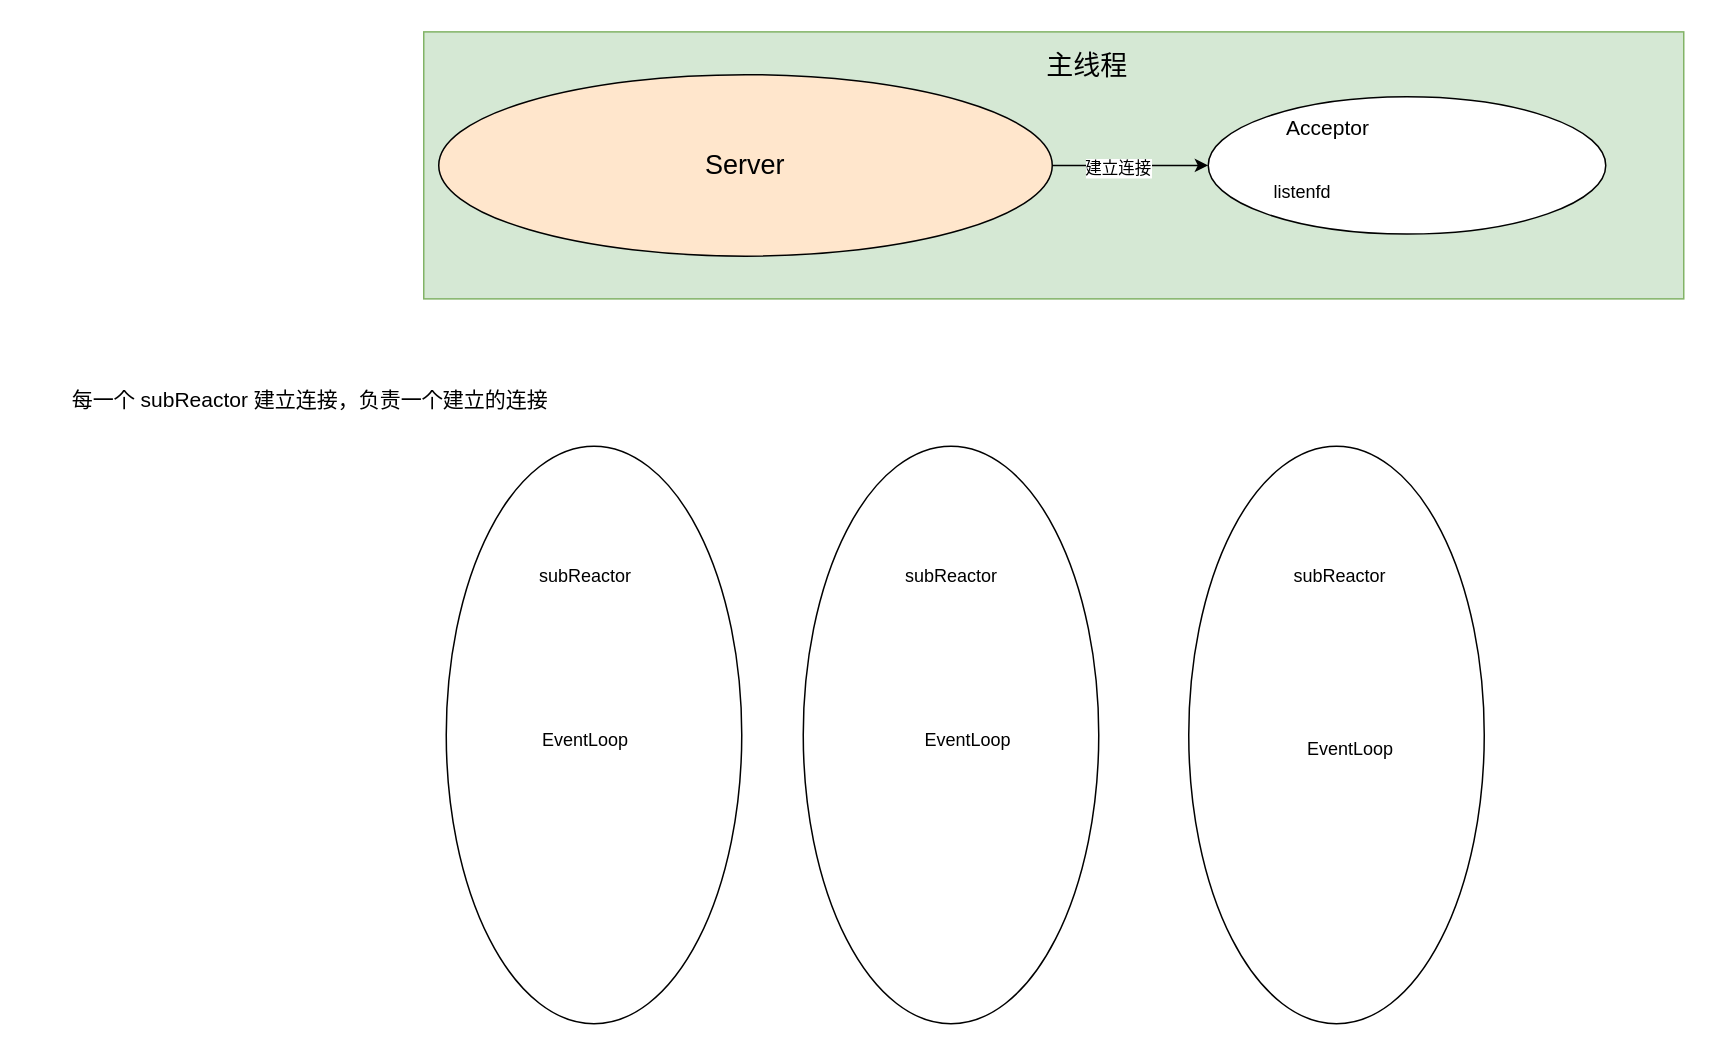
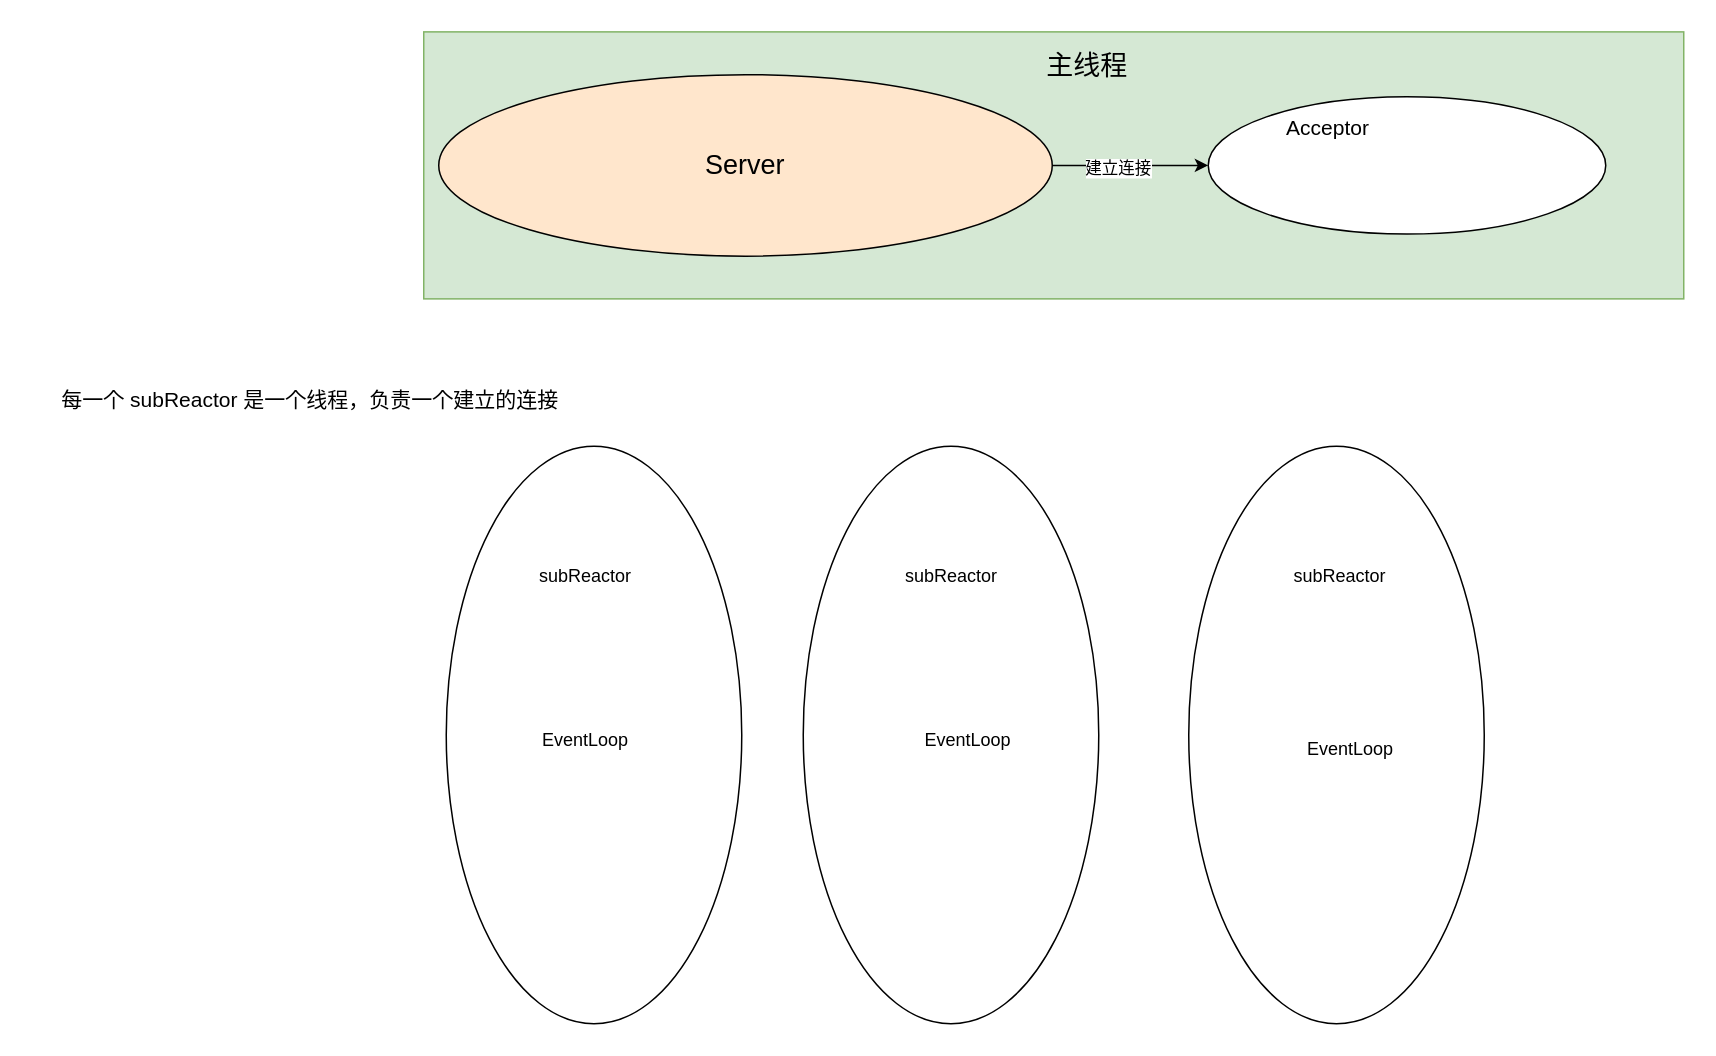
  <mxCell id="0" />
  <mxCell id="1" parent="0" />
  <mxCell id="2" value="" style="rounded=0;whiteSpace=wrap;html=1;fillColor=#d5e8d4;strokeColor=#82b366;" vertex="1" parent="1"><mxGeometry x="282" y="20.75" width="840" height="178" as="geometry" /></mxCell>
  <mxCell id="3" style="edgeStyle=orthogonalEdgeStyle;rounded=0;orthogonalLoop=1;jettySize=auto;html=1;entryX=0;entryY=0.5;entryDx=0;entryDy=0;" edge="1" parent="1" source="5" target="6"><mxGeometry relative="1" as="geometry"><mxPoint x="797" y="109.75" as="targetPoint" /></mxGeometry></mxCell>
  <mxCell id="4" value="建立连接" style="edgeLabel;html=1;align=center;verticalAlign=middle;resizable=0;points=[];" vertex="1" connectable="0" parent="3"><mxGeometry x="-0.173" y="-2" relative="1" as="geometry"><mxPoint as="offset" /></mxGeometry></mxCell>
  <mxCell id="5" value="&lt;font style=&quot;font-size: 18px;&quot;&gt;Server&lt;/font&gt;" style="ellipse;whiteSpace=wrap;html=1;fillColor=#ffe6cc;" vertex="1" parent="1"><mxGeometry x="292" y="49.25" width="409" height="121" as="geometry" /></mxCell>
  <mxCell id="6" value="" style="ellipse;whiteSpace=wrap;html=1;" vertex="1" parent="1"><mxGeometry x="805" y="64" width="265" height="91.5" as="geometry" /></mxCell>
- <mxCell id="7" value="listenfd" style="text;html=1;strokeColor=none;fillColor=none;align=center;verticalAlign=middle;whiteSpace=wrap;rounded=0;" vertex="1" parent="1"><mxGeometry x="838" y="113" width="60" height="30" as="geometry" /></mxCell>
  <mxCell id="8" value="&lt;font style=&quot;font-size: 14px;&quot;&gt;Acceptor&lt;/font&gt;" style="text;html=1;strokeColor=none;fillColor=none;align=center;verticalAlign=middle;whiteSpace=wrap;rounded=0;" vertex="1" parent="1"><mxGeometry x="855" y="70" width="60" height="30" as="geometry" /></mxCell>
  <mxCell id="9" value="&lt;font style=&quot;font-size: 18px;&quot;&gt;主线程&lt;/font&gt;" style="text;html=1;strokeColor=none;fillColor=none;align=center;verticalAlign=middle;whiteSpace=wrap;rounded=0;" vertex="1" parent="1"><mxGeometry x="690" y="31" width="69" height="25" as="geometry" /></mxCell>
  <mxCell id="10" value="" style="ellipse;whiteSpace=wrap;html=1;" vertex="1" parent="1"><mxGeometry x="297" y="297" width="197" height="385" as="geometry" /></mxCell>
  <mxCell id="11" value="" style="ellipse;whiteSpace=wrap;html=1;" vertex="1" parent="1"><mxGeometry x="535" y="297" width="197" height="385" as="geometry" /></mxCell>
  <mxCell id="12" value="" style="ellipse;whiteSpace=wrap;html=1;" vertex="1" parent="1"><mxGeometry x="792" y="297" width="197" height="385" as="geometry" /></mxCell>
  <mxCell id="13" value="&lt;font style=&quot;font-size: 12px;&quot;&gt;subReactor&lt;/font&gt;" style="text;html=1;strokeColor=none;fillColor=none;align=center;verticalAlign=middle;whiteSpace=wrap;rounded=0;" vertex="1" parent="1"><mxGeometry x="360" y="369" width="60" height="30" as="geometry" /></mxCell>
  <mxCell id="14" value="&lt;font style=&quot;font-size: 12px;&quot;&gt;subReactor&lt;/font&gt;" style="text;html=1;strokeColor=none;fillColor=none;align=center;verticalAlign=middle;whiteSpace=wrap;rounded=0;" vertex="1" parent="1"><mxGeometry x="603.5" y="369" width="60" height="30" as="geometry" /></mxCell>
  <mxCell id="15" value="&lt;font style=&quot;font-size: 12px;&quot;&gt;subReactor&lt;/font&gt;" style="text;html=1;strokeColor=none;fillColor=none;align=center;verticalAlign=middle;whiteSpace=wrap;rounded=0;" vertex="1" parent="1"><mxGeometry x="863" y="369" width="60" height="30" as="geometry" /></mxCell>
- <mxCell id="16" value="&lt;font style=&quot;font-size: 14px;&quot;&gt;每一个 subReactor 建立连接，负责一个建立的连接&lt;/font&gt;" style="text;html=1;strokeColor=none;fillColor=none;align=center;verticalAlign=middle;whiteSpace=wrap;rounded=0;" vertex="1" parent="1"><mxGeometry x="20" y="195" width="373" height="141" as="geometry" /></mxCell>
+ <mxCell id="16" value="&lt;font style=&quot;font-size: 14px;&quot;&gt;每一个 subReactor 是一个线程，负责一个建立的连接&lt;/font&gt;" style="text;html=1;strokeColor=none;fillColor=none;align=center;verticalAlign=middle;whiteSpace=wrap;rounded=0;" vertex="1" parent="1"><mxGeometry x="20" y="195" width="373" height="141" as="geometry" /></mxCell>
  <mxCell id="17" value="EventLoop" style="text;html=1;strokeColor=none;fillColor=none;align=center;verticalAlign=middle;whiteSpace=wrap;rounded=0;" vertex="1" parent="1"><mxGeometry x="360" y="478" width="60" height="30" as="geometry" /></mxCell>
  <mxCell id="18" value="EventLoop" style="text;html=1;strokeColor=none;fillColor=none;align=center;verticalAlign=middle;whiteSpace=wrap;rounded=0;" vertex="1" parent="1"><mxGeometry x="615" y="478" width="60" height="30" as="geometry" /></mxCell>
  <mxCell id="19" value="EventLoop" style="text;html=1;strokeColor=none;fillColor=none;align=center;verticalAlign=middle;whiteSpace=wrap;rounded=0;" vertex="1" parent="1"><mxGeometry x="870" y="484" width="60" height="30" as="geometry" /></mxCell>
